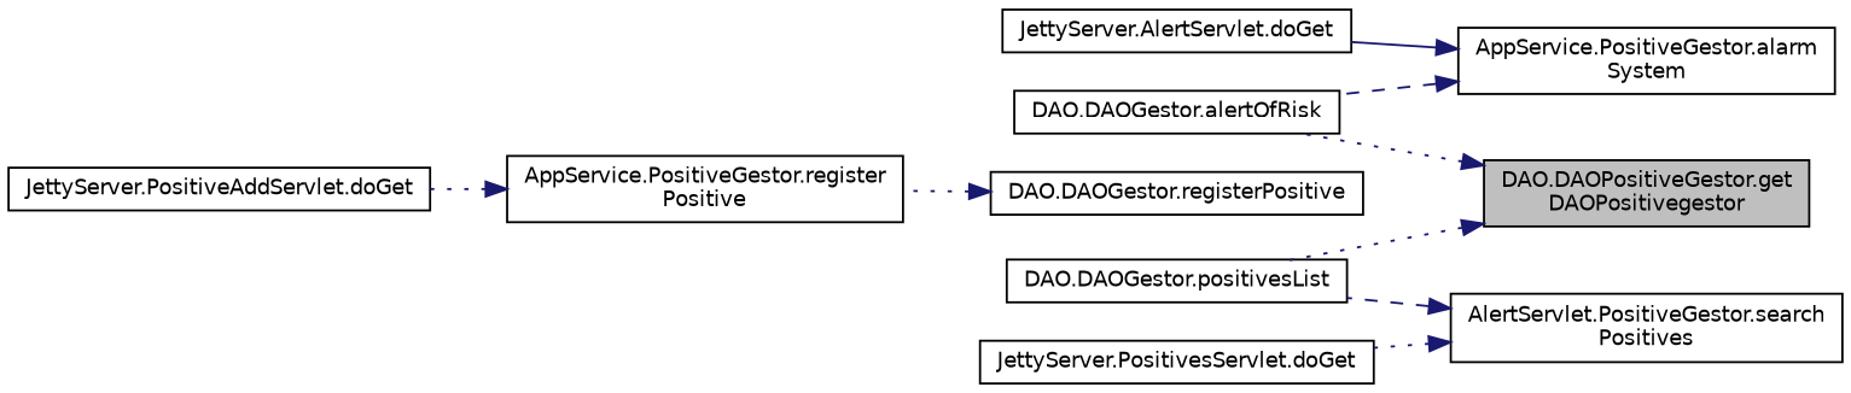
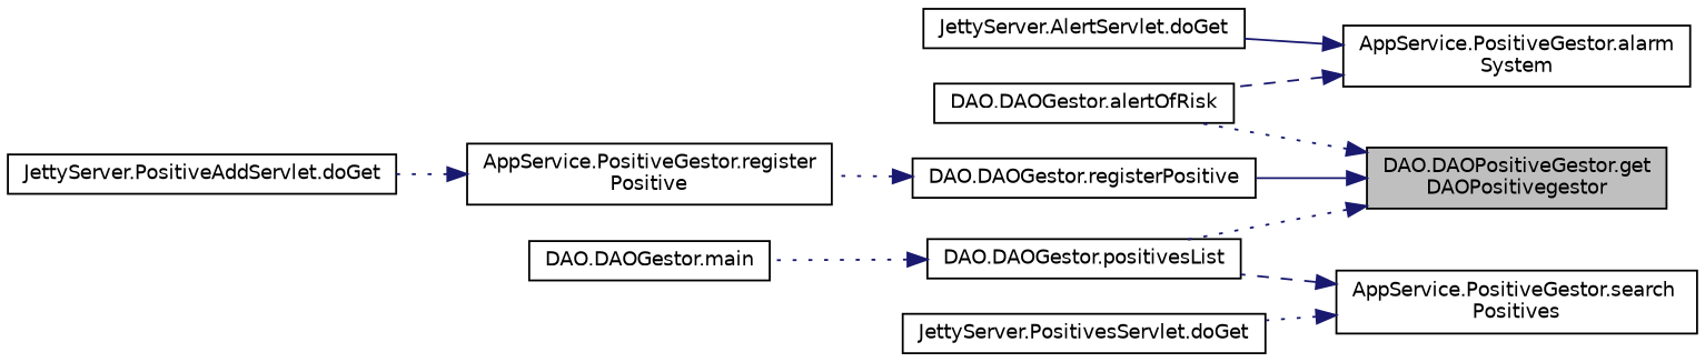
  digraph {
    rankdir=RL
    node [color=black fillcolor=white fontname=Helvetica fontsize=10 shape=record style=filled]
    edge [color=midnightblue dir=back fontname=Helvetica fontsize=10 labelfontname=Helvetica labelfontsize=10 style=dotted]
    n1 [fillcolor=grey75 fontcolor=black height=0.2 label="DAO.DAOPositiveGestor.get\lDAOPositivegestor" width=0.4]
    n2 [height=0.2 label="DAO.DAOGestor.alertOfRisk" width=0.4]
    n3 [height=0.2 label="DAO.DAOGestor.positivesList" width=0.4]
    n4 [height=0.2 label="DAO.DAOGestor.registerPositive" width=0.4]
+   n5 [height=0.2 label="DAO.DAOGestor.main" width=0.4]
    n6 [height=0.2 label="AppService.PositiveGestor.register\lPositive" width=0.4]
    n7 [height=0.2 label="AppService.PositiveGestor.alarm\lSystem" width=0.4]
    n8 [height=0.2 label="JettyServer.AlertServlet.doGet" width=0.4]
-   n9 [height=0.2 label="AlertServlet.PositiveGestor.search\lPositives" width=0.4]
+   n9 [height=0.2 label="AppService.PositiveGestor.search\lPositives" width=0.4]
    n10 [height=0.2 label="JettyServer.PositivesServlet.doGet" width=0.4]
    n11 [height=0.2 label="JettyServer.PositiveAddServlet.doGet" width=0.4]
    n1 -> n2
    n1 -> n3
+   n1 -> n4 [style=solid]
+   n3 -> n5
    n4 -> n6
    n6 -> n11
    n7 -> n2 [style=dashed]
    n7 -> n8 [style=solid]
    n9 -> n3 [style=dashed]
    n9 -> n10
  }
